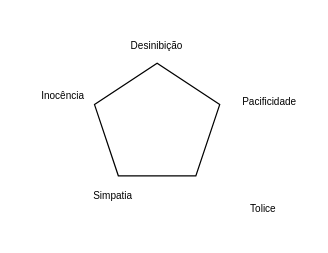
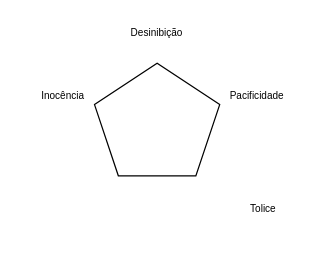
  <mxCell id="0" />
  <mxCell id="1" parent="0" />
- <mxCell id="2" value="&lt;font style=&quot;font-size: 8px;&quot;&gt;Desinibição&lt;/font&gt;" style="text;html=1;strokeColor=none;fillColor=none;align=center;verticalAlign=middle;whiteSpace=wrap;rounded=0;" parent="1" vertex="1"><mxGeometry x="95" y="20" width="60" height="30" as="geometry" /></mxCell>
- <mxCell id="3" value="&lt;font style=&quot;font-size: 8px;&quot;&gt;Simpatia&lt;/font&gt;" style="text;html=1;strokeColor=none;fillColor=none;align=center;verticalAlign=middle;whiteSpace=wrap;rounded=0;" parent="1" vertex="1"><mxGeometry x="60" y="140" width="60" height="30" as="geometry" /></mxCell>
+ <mxCell id="2" value="&lt;font style=&quot;font-size: 8px;&quot;&gt;Desinibição&lt;/font&gt;" style="text;html=1;strokeColor=none;fillColor=none;align=center;verticalAlign=middle;whiteSpace=wrap;rounded=0;" parent="1" vertex="1"><mxGeometry x="95" y="10" width="60" height="30" as="geometry" /></mxCell>
  <mxCell id="4" value="&lt;font style=&quot;font-size: 8px;&quot;&gt;Inocência&lt;/font&gt;" style="text;html=1;strokeColor=none;fillColor=none;align=center;verticalAlign=middle;whiteSpace=wrap;rounded=0;" parent="1" vertex="1"><mxGeometry x="20" y="60" width="60" height="30" as="geometry" /></mxCell>
- <mxCell id="5" value="&lt;font style=&quot;font-size: 8px;&quot;&gt;Pacificidade&lt;/font&gt;" style="text;html=1;strokeColor=none;fillColor=none;align=center;verticalAlign=middle;whiteSpace=wrap;rounded=0;" parent="1" vertex="1"><mxGeometry x="185" y="65" width="60" height="30" as="geometry" /></mxCell>
+ <mxCell id="5" value="&lt;font style=&quot;font-size: 8px;&quot;&gt;Pacificidade&lt;/font&gt;" style="text;html=1;strokeColor=none;fillColor=none;align=center;verticalAlign=middle;whiteSpace=wrap;rounded=0;" parent="1" vertex="1"><mxGeometry x="175" y="60" width="60" height="30" as="geometry" /></mxCell>
  <mxCell id="6" value="" style="whiteSpace=wrap;html=1;shape=mxgraph.basic.pentagon" vertex="1" parent="1"><mxGeometry x="75" y="50" width="100" height="90" as="geometry" /></mxCell>
  <mxCell id="7" value="&lt;font style=&quot;font-size: 8px;&quot;&gt;Tolice&lt;/font&gt;" style="text;html=1;strokeColor=none;fillColor=none;align=center;verticalAlign=middle;whiteSpace=wrap;rounded=0;" vertex="1" parent="1"><mxGeometry x="180" y="150" width="60" height="30" as="geometry" /></mxCell>
